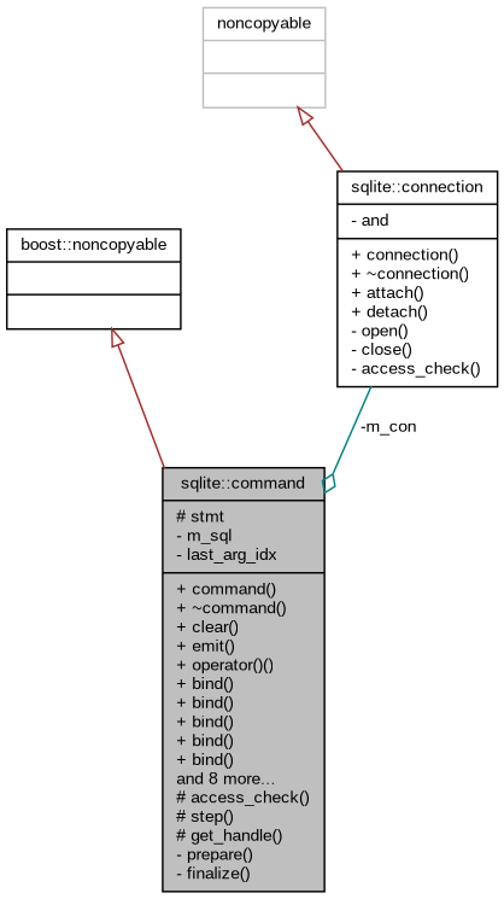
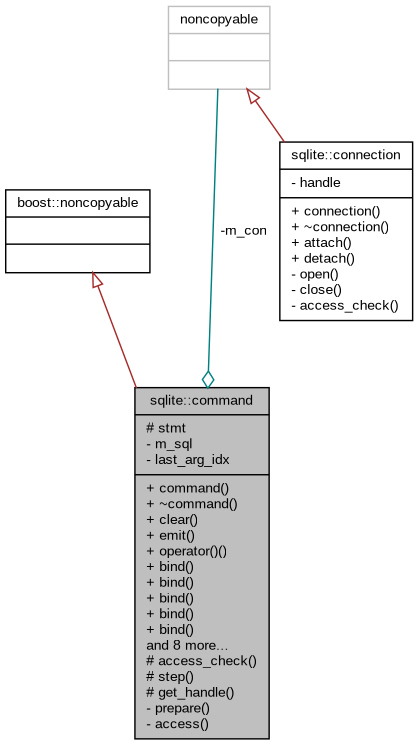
  digraph {
    fontname="Liberation Sans"
    node [color=black fontname="Liberation Sans" fontsize=10 shape=record]
    edge [arrowtail=onormal color=brown dir=back fontname="Liberation Sans" fontsize=10 labelfontname=Helvetica labelfontsize=10 style=solid]
-   n1 [fillcolor=grey75 fontcolor=black height=0.2 label="{sqlite::command\n|# stmt\l- m_sql\l- last_arg_idx\l|+ command()\l+ ~command()\l+ clear()\l+ emit()\l+ operator()()\l+ bind()\l+ bind()\l+ bind()\l+ bind()\l+ bind()\land 8 more...\l# access_check()\l# step()\l# get_handle()\l- prepare()\l- finalize()\l}" style=filled width=0.4]
+   n1 [fillcolor=grey75 fontcolor=black height=0.2 label="{sqlite::command\n|# stmt\l- m_sql\l- last_arg_idx\l|+ command()\l+ ~command()\l+ clear()\l+ emit()\l+ operator()()\l+ bind()\l+ bind()\l+ bind()\l+ bind()\l+ bind()\land 8 more...\l# access_check()\l# step()\l# get_handle()\l- prepare()\l- access()\l}" style=filled width=0.4]
    n2 [height=0.2 label="{boost::noncopyable\n||}" width=0.4]
-   n3 [height=0.2 label="{sqlite::connection\n|- and\l|+ connection()\l+ ~connection()\l+ attach()\l+ detach()\l- open()\l- close()\l- access_check()\l}" width=0.4]
+   n3 [height=0.2 label="{sqlite::connection\n|- handle\l|+ connection()\l+ ~connection()\l+ attach()\l+ detach()\l- open()\l- close()\l- access_check()\l}" width=0.4]
    n4 [color=grey75 height=0.2 label="{noncopyable\n||}" width=0.4]
    n2 -> n1
-   n3 -> n1 [arrowhead=odiamond color=teal label=" -m_con" arrowtail="" dir=""]
+   n4 -> n1 [arrowhead=odiamond color=teal label=" -m_con" arrowtail="" dir=""]
    n4 -> n3
  }
